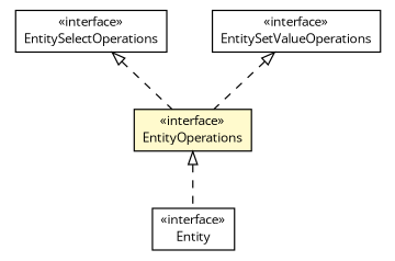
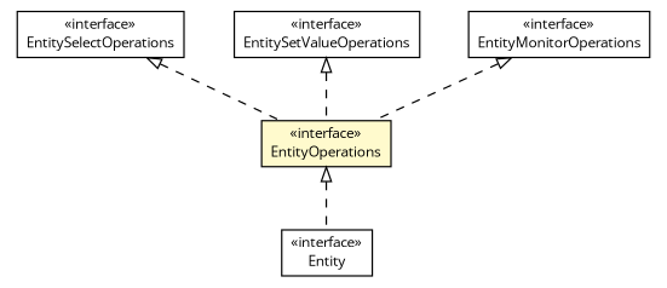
  digraph {
    fontname="Open Sans"
    nodesep=0.25
    ranksep=0.5
    node [fontcolor=black fontname="Open Sans" fontsize=10.0 shape=plaintext]
    edge [arrowtail=empty dir=back fontname="Open Sans" fontsize=10 headport=p labelfontname=arial labelfontsize=10 style=dashed tailport=p]
    n1 [label=<<table title="io.nextweb.operations.EntityOperations" border="0" cellborder="1" cellspacing="0" cellpadding="2" port="p" bgcolor="lemonChiffon" href="./EntityOperations.html"> 		<tr><td><table border="0" cellspacing="0" cellpadding="1"> <tr><td align="center" balign="center"> &#171;interface&#187; </td></tr> <tr><td align="center" balign="center"> EntityOperations </td></tr> 		</table></td></tr> 		</table>>]
    n2 [label=<<table title="io.nextweb.Entity" border="0" cellborder="1" cellspacing="0" cellpadding="2" port="p" href="../Entity.html"> 		<tr><td><table border="0" cellspacing="0" cellpadding="1"> <tr><td align="center" balign="center"> &#171;interface&#187; </td></tr> <tr><td align="center" balign="center"> Entity </td></tr> 		</table></td></tr> 		</table>>]
    n3 [label=<<table title="io.nextweb.operations.entity.EntitySelectOperations" border="0" cellborder="1" cellspacing="0" cellpadding="2" port="p" href="./entity/EntitySelectOperations.html"> 		<tr><td><table border="0" cellspacing="0" cellpadding="1"> <tr><td align="center" balign="center"> &#171;interface&#187; </td></tr> <tr><td align="center" balign="center"> EntitySelectOperations </td></tr> 		</table></td></tr> 		</table>>]
    n4 [label=<<table title="io.nextweb.operations.entity.EntitySetValueOperations" border="0" cellborder="1" cellspacing="0" cellpadding="2" port="p" href="./entity/EntitySetValueOperations.html"> 		<tr><td><table border="0" cellspacing="0" cellpadding="1"> <tr><td align="center" balign="center"> &#171;interface&#187; </td></tr> <tr><td align="center" balign="center"> EntitySetValueOperations </td></tr> 		</table></td></tr> 		</table>>]
+   n5 [label=<<table title="io.nextweb.operations.EntityMonitorOperations" border="0" cellborder="1" cellspacing="0" cellpadding="2" port="p" href="./EntityMonitorOperations.html"> 		<tr><td><table border="0" cellspacing="0" cellpadding="1"> <tr><td align="center" balign="center"> &#171;interface&#187; </td></tr> <tr><td align="center" balign="center"> EntityMonitorOperations </td></tr> 		</table></td></tr> 		</table>>]
    n1 -> n2
    n3 -> n1
    n4 -> n1
+   n5 -> n1
  }
